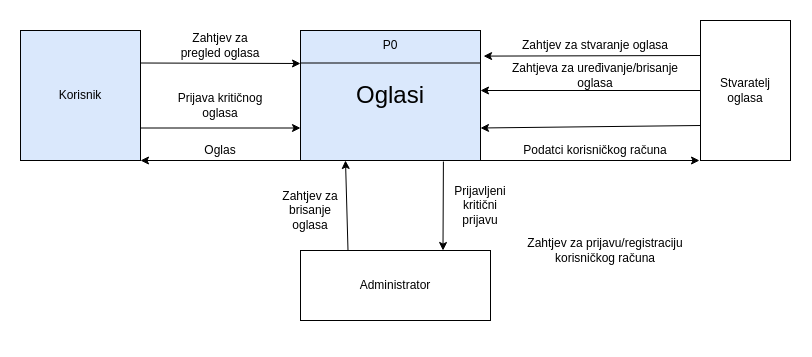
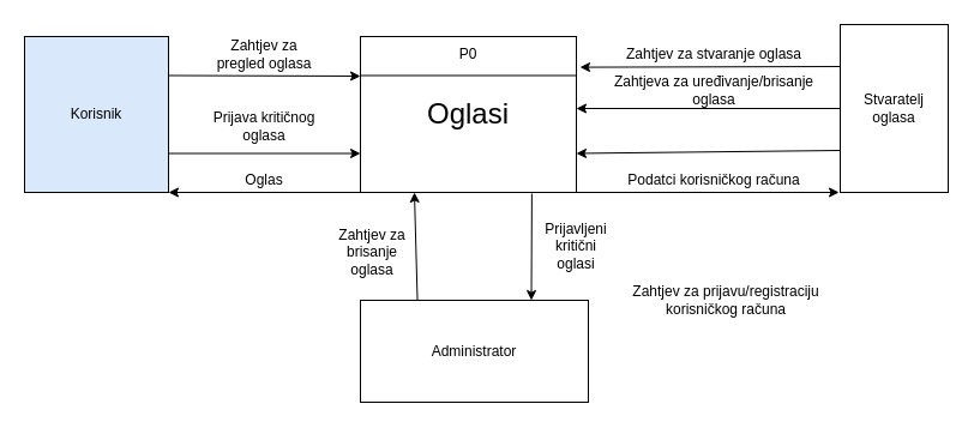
  <mxCell id="0" />
  <mxCell id="1" parent="0" />
  <mxCell id="2" value="Korisnik" style="rounded=0;whiteSpace=wrap;html=1;fillColor=#dae8fc;" vertex="1" parent="1"><mxGeometry x="20" y="30" width="120" height="130" as="geometry" /></mxCell>
  <mxCell id="3" value="Stvaratelj oglasa" style="rounded=0;whiteSpace=wrap;html=1;" vertex="1" parent="1"><mxGeometry x="700" y="20" width="90" height="140" as="geometry" /></mxCell>
  <mxCell id="4" value="Zahtjev za stvaranje oglasa" style="text;html=1;align=center;verticalAlign=middle;whiteSpace=wrap;rounded=0;" vertex="1" parent="1"><mxGeometry x="510" y="30" width="170" height="30" as="geometry" /></mxCell>
- <mxCell id="5" value="Administrator" style="rounded=0;whiteSpace=wrap;html=1;" vertex="1" parent="1"><mxGeometry x="300" y="250" width="190" height="70" as="geometry" /></mxCell>
+ <mxCell id="5" value="Administrator" style="rounded=0;whiteSpace=wrap;html=1;" vertex="1" parent="1"><mxGeometry x="300" y="250" width="190" height="85" as="geometry" /></mxCell>
  <mxCell id="6" value="Zahtjev za brisanje oglasa" style="text;html=1;align=center;verticalAlign=middle;whiteSpace=wrap;rounded=0;" vertex="1" parent="1"><mxGeometry x="280" y="180" width="60" height="60" as="geometry" /></mxCell>
- <mxCell id="7" value="Prijavljeni kritični prijavu" style="text;html=1;align=center;verticalAlign=middle;whiteSpace=wrap;rounded=0;" vertex="1" parent="1"><mxGeometry x="450" y="170" width="60" height="70" as="geometry" /></mxCell>
+ <mxCell id="7" value="Prijavljeni kritični oglasi" style="text;html=1;align=center;verticalAlign=middle;whiteSpace=wrap;rounded=0;" vertex="1" parent="1"><mxGeometry x="450" y="170" width="60" height="70" as="geometry" /></mxCell>
  <mxCell id="8" value="Oglas" style="text;html=1;align=center;verticalAlign=middle;whiteSpace=wrap;rounded=0;" vertex="1" parent="1"><mxGeometry x="190" y="140" width="60" height="20" as="geometry" /></mxCell>
  <mxCell id="9" value="Zahtjev za pregled oglasa" style="text;html=1;align=center;verticalAlign=middle;whiteSpace=wrap;rounded=0;" vertex="1" parent="1"><mxGeometry x="170" y="30" width="100" height="30" as="geometry" /></mxCell>
  <mxCell id="10" value="Prijava kritičnog oglasa" style="text;html=1;align=center;verticalAlign=middle;whiteSpace=wrap;rounded=0;" vertex="1" parent="1"><mxGeometry x="170" y="90" width="100" height="30" as="geometry" /></mxCell>
  <mxCell id="11" value="Zahtjeva za uređivanje/brisanje oglasa" style="text;html=1;align=center;verticalAlign=middle;whiteSpace=wrap;rounded=0;" vertex="1" parent="1"><mxGeometry x="500" y="60" width="190" height="30" as="geometry" /></mxCell>
  <mxCell id="12" value="Zahtjev za prijavu/registraciju korisničkog računa" style="text;html=1;align=center;verticalAlign=middle;whiteSpace=wrap;rounded=0;" vertex="1" parent="1"><mxGeometry x="520" y="235" width="170" height="30" as="geometry" /></mxCell>
  <mxCell id="13" value="Podatci korisničkog računa" style="text;html=1;align=center;verticalAlign=middle;whiteSpace=wrap;rounded=0;" vertex="1" parent="1"><mxGeometry x="505" y="135" width="180" height="30" as="geometry" /></mxCell>
- <mxCell id="14" value="&lt;font style=&quot;font-size: 24px;&quot;&gt;Oglasi&lt;/font&gt;" style="rounded=0;whiteSpace=wrap;html=1;fillColor=#dae8fc;" vertex="1" parent="1"><mxGeometry x="300" y="30" width="180" height="130" as="geometry" /></mxCell>
+ <mxCell id="14" value="&lt;font style=&quot;font-size: 24px;&quot;&gt;Oglasi&lt;/font&gt;" style="rounded=0;whiteSpace=wrap;html=1;" vertex="1" parent="1"><mxGeometry x="300" y="30" width="180" height="130" as="geometry" /></mxCell>
  <mxCell id="15" value="" style="endArrow=none;html=1;rounded=0;exitX=0;exitY=0.25;exitDx=0;exitDy=0;entryX=1;entryY=0.25;entryDx=0;entryDy=0;" edge="1" parent="1" source="14" target="14"><mxGeometry width="50" height="50" relative="1" as="geometry"><mxPoint x="390" y="150" as="sourcePoint" /><mxPoint x="440" y="100" as="targetPoint" /></mxGeometry></mxCell>
  <mxCell id="16" value="P0" style="text;html=1;align=center;verticalAlign=middle;whiteSpace=wrap;rounded=0;" vertex="1" parent="1"><mxGeometry x="360" y="30" width="60" height="30" as="geometry" /></mxCell>
  <mxCell id="17" value="" style="endArrow=classic;html=1;rounded=0;exitX=1;exitY=0.25;exitDx=0;exitDy=0;" edge="1" parent="1" source="2"><mxGeometry width="50" height="50" relative="1" as="geometry"><mxPoint x="390" y="140" as="sourcePoint" /><mxPoint x="300" y="63" as="targetPoint" /></mxGeometry></mxCell>
  <mxCell id="18" value="" style="endArrow=classic;html=1;rounded=0;exitX=1;exitY=0.75;exitDx=0;exitDy=0;entryX=0;entryY=0.75;entryDx=0;entryDy=0;" edge="1" parent="1" source="2" target="14"><mxGeometry width="50" height="50" relative="1" as="geometry"><mxPoint x="440" y="90" as="sourcePoint" /><mxPoint x="390" y="140" as="targetPoint" /></mxGeometry></mxCell>
  <mxCell id="19" value="" style="endArrow=classic;html=1;rounded=0;exitX=0;exitY=1;exitDx=0;exitDy=0;entryX=1;entryY=1;entryDx=0;entryDy=0;" edge="1" parent="1" source="14" target="2"><mxGeometry width="50" height="50" relative="1" as="geometry"><mxPoint x="440" y="90" as="sourcePoint" /><mxPoint x="390" y="140" as="targetPoint" /></mxGeometry></mxCell>
  <mxCell id="20" value="" style="endArrow=classic;html=1;rounded=0;exitX=0;exitY=0.25;exitDx=0;exitDy=0;entryX=1.017;entryY=0.197;entryDx=0;entryDy=0;entryPerimeter=0;" edge="1" parent="1" source="3" target="14"><mxGeometry width="50" height="50" relative="1" as="geometry"><mxPoint x="440" y="90" as="sourcePoint" /><mxPoint x="390" y="140" as="targetPoint" /></mxGeometry></mxCell>
  <mxCell id="21" value="" style="endArrow=classic;html=1;rounded=0;exitX=0;exitY=0.5;exitDx=0;exitDy=0;entryX=0;entryY=0.5;entryDx=0;entryDy=0;" edge="1" parent="1" source="3"><mxGeometry width="50" height="50" relative="1" as="geometry"><mxPoint x="390" y="140" as="sourcePoint" /><mxPoint x="480" y="90" as="targetPoint" /></mxGeometry></mxCell>
  <mxCell id="22" value="" style="endArrow=classic;html=1;rounded=0;exitX=0;exitY=0.75;exitDx=0;exitDy=0;entryX=1;entryY=0.75;entryDx=0;entryDy=0;" edge="1" parent="1" source="3" target="14"><mxGeometry width="50" height="50" relative="1" as="geometry"><mxPoint x="390" y="140" as="sourcePoint" /><mxPoint x="440" y="90" as="targetPoint" /></mxGeometry></mxCell>
  <mxCell id="23" value="" style="endArrow=classic;html=1;rounded=0;exitX=1;exitY=1;exitDx=0;exitDy=0;" edge="1" parent="1" source="14"><mxGeometry width="50" height="50" relative="1" as="geometry"><mxPoint x="390" y="140" as="sourcePoint" /><mxPoint x="699" y="160" as="targetPoint" /></mxGeometry></mxCell>
  <mxCell id="24" value="" style="endArrow=classic;html=1;rounded=0;exitX=0.25;exitY=0;exitDx=0;exitDy=0;entryX=0.25;entryY=1;entryDx=0;entryDy=0;" edge="1" parent="1" source="5" target="14"><mxGeometry width="50" height="50" relative="1" as="geometry"><mxPoint x="390" y="150" as="sourcePoint" /><mxPoint x="440" y="100" as="targetPoint" /></mxGeometry></mxCell>
  <mxCell id="25" value="" style="endArrow=classic;html=1;rounded=0;exitX=0.794;exitY=1.008;exitDx=0;exitDy=0;exitPerimeter=0;entryX=0.75;entryY=0;entryDx=0;entryDy=0;" edge="1" parent="1" source="14" target="5"><mxGeometry width="50" height="50" relative="1" as="geometry"><mxPoint x="390" y="150" as="sourcePoint" /><mxPoint x="440" y="100" as="targetPoint" /></mxGeometry></mxCell>
